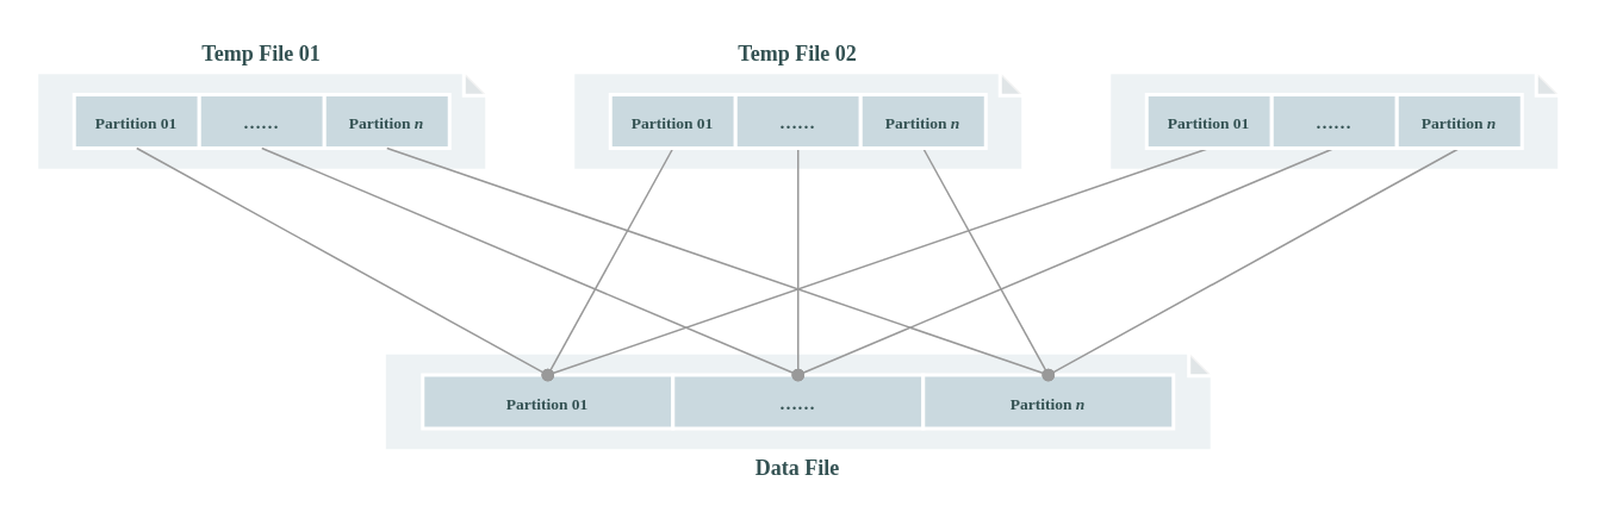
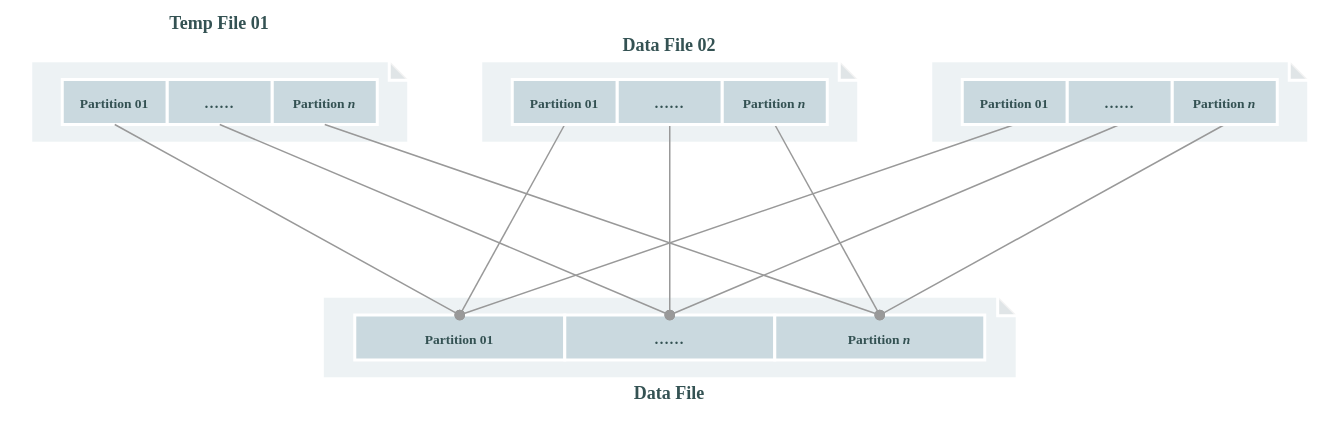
  <mxCell id="0" />
  <mxCell id="1" parent="0" />
  <mxCell id="2" value="" style="shape=note;whiteSpace=wrap;html=1;backgroundOutline=1;darkOpacity=0.05;fontFamily=Tahoma;fontColor=#FFFFFF;strokeColor=#FFFFFF;strokeWidth=2;size=13;rounded=1;fillColor=#EDF2F4;" vertex="1" parent="1"><mxGeometry x="214.38" y="197" width="463.25" height="55" as="geometry" /></mxCell>
  <mxCell id="3" value="&lt;font face=&quot;Tahoma&quot; size=&quot;1&quot;&gt;&lt;b style=&quot;font-size: 9px&quot;&gt;Partition 01&lt;/b&gt;&lt;/font&gt;" style="rounded=0;whiteSpace=wrap;html=1;strokeWidth=2;strokeColor=#FFFFFF;fontSize=11;fontColor=#345253;fillColor=#CAD9DF;" vertex="1" parent="1"><mxGeometry x="236.01" y="209.5" width="140" height="30" as="geometry" /></mxCell>
  <mxCell id="4" value="&lt;font face=&quot;Tahoma&quot; size=&quot;1&quot;&gt;&lt;b&gt;……&lt;/b&gt;&lt;/font&gt;" style="rounded=0;whiteSpace=wrap;html=1;strokeWidth=2;strokeColor=#FFFFFF;fontSize=11;fontColor=#345253;fillColor=#CAD9DF;" vertex="1" parent="1"><mxGeometry x="376.01" y="209.5" width="140" height="30" as="geometry" /></mxCell>
  <mxCell id="5" value="&lt;b style=&quot;font-family: &amp;#34;tahoma&amp;#34; ; font-size: 9px&quot;&gt;Partition&amp;nbsp;&lt;i&gt;n&lt;/i&gt;&lt;/b&gt;" style="rounded=0;whiteSpace=wrap;html=1;strokeWidth=2;strokeColor=#FFFFFF;fontSize=11;fontColor=#345253;fillColor=#CAD9DF;" vertex="1" parent="1"><mxGeometry x="516.01" y="209.5" width="140" height="30" as="geometry" /></mxCell>
  <mxCell id="6" value="" style="group" vertex="1" connectable="0" parent="1"><mxGeometry x="20" y="40" width="252" height="55" as="geometry" /></mxCell>
  <mxCell id="7" value="" style="shape=note;whiteSpace=wrap;html=1;backgroundOutline=1;darkOpacity=0.05;fontFamily=Tahoma;fontColor=#FFFFFF;strokeColor=#FFFFFF;strokeWidth=2;size=13;rounded=1;fillColor=#EDF2F4;" vertex="1" parent="6"><mxGeometry width="252" height="55" as="geometry" /></mxCell>
  <mxCell id="8" value="&lt;font face=&quot;Tahoma&quot; size=&quot;1&quot;&gt;&lt;b style=&quot;font-size: 9px&quot;&gt;Partition 01&lt;/b&gt;&lt;/font&gt;" style="rounded=0;whiteSpace=wrap;html=1;strokeWidth=2;strokeColor=#FFFFFF;fontSize=11;fontColor=#345253;fillColor=#CAD9DF;" vertex="1" parent="6"><mxGeometry x="21" y="12.5" width="70" height="30" as="geometry" /></mxCell>
  <mxCell id="9" value="&lt;font face=&quot;Tahoma&quot; size=&quot;1&quot;&gt;&lt;b&gt;……&lt;/b&gt;&lt;/font&gt;" style="rounded=0;whiteSpace=wrap;html=1;strokeWidth=2;strokeColor=#FFFFFF;fontSize=11;fontColor=#345253;fillColor=#CAD9DF;" vertex="1" parent="6"><mxGeometry x="91" y="12.5" width="70" height="30" as="geometry" /></mxCell>
  <mxCell id="10" value="&lt;b style=&quot;font-family: &amp;#34;tahoma&amp;#34; ; font-size: 9px&quot;&gt;Partition &lt;i&gt;n&lt;/i&gt;&lt;/b&gt;" style="rounded=0;whiteSpace=wrap;html=1;strokeWidth=2;strokeColor=#FFFFFF;fontSize=11;fontColor=#345253;fillColor=#CAD9DF;" vertex="1" parent="6"><mxGeometry x="161" y="12.5" width="70" height="30" as="geometry" /></mxCell>
  <mxCell id="11" value="" style="shape=note;whiteSpace=wrap;html=1;backgroundOutline=1;darkOpacity=0.05;fontFamily=Tahoma;fontColor=#FFFFFF;strokeColor=#FFFFFF;strokeWidth=2;size=13;rounded=1;fillColor=#EDF2F4;" vertex="1" parent="1"><mxGeometry x="320" y="40" width="252" height="55" as="geometry" /></mxCell>
  <mxCell id="12" style="edgeStyle=none;html=1;exitX=0.5;exitY=1;exitDx=0;exitDy=0;entryX=0.5;entryY=0;entryDx=0;entryDy=0;endArrow=oval;endFill=1;strokeColor=#999999;" edge="1" parent="1" source="13" target="3"><mxGeometry relative="1" as="geometry" /></mxCell>
  <mxCell id="13" value="&lt;font face=&quot;Tahoma&quot; size=&quot;1&quot;&gt;&lt;b style=&quot;font-size: 9px&quot;&gt;Partition 01&lt;/b&gt;&lt;/font&gt;" style="rounded=0;whiteSpace=wrap;html=1;strokeWidth=2;strokeColor=#FFFFFF;fontSize=11;fontColor=#345253;fillColor=#CAD9DF;" vertex="1" parent="1"><mxGeometry x="341" y="52.5" width="70" height="30" as="geometry" /></mxCell>
  <mxCell id="14" style="edgeStyle=none;html=1;exitX=0.5;exitY=1;exitDx=0;exitDy=0;entryX=0.5;entryY=0;entryDx=0;entryDy=0;endArrow=oval;endFill=1;strokeColor=#999999;" edge="1" parent="1" source="15" target="4"><mxGeometry relative="1" as="geometry" /></mxCell>
  <mxCell id="15" value="&lt;font face=&quot;Tahoma&quot; size=&quot;1&quot;&gt;&lt;b&gt;……&lt;/b&gt;&lt;/font&gt;" style="rounded=0;whiteSpace=wrap;html=1;strokeWidth=2;strokeColor=#FFFFFF;fontSize=11;fontColor=#345253;fillColor=#CAD9DF;" vertex="1" parent="1"><mxGeometry x="411" y="52.5" width="70" height="30" as="geometry" /></mxCell>
  <mxCell id="16" style="edgeStyle=none;html=1;exitX=0.5;exitY=1;exitDx=0;exitDy=0;entryX=0.5;entryY=0;entryDx=0;entryDy=0;endArrow=oval;endFill=1;strokeColor=#999999;" edge="1" parent="1" source="17" target="5"><mxGeometry relative="1" as="geometry" /></mxCell>
  <mxCell id="17" value="&lt;b style=&quot;font-family: &amp;#34;tahoma&amp;#34; ; font-size: 9px&quot;&gt;Partition &lt;i&gt;n&lt;/i&gt;&lt;/b&gt;" style="rounded=0;whiteSpace=wrap;html=1;strokeWidth=2;strokeColor=#FFFFFF;fontSize=11;fontColor=#345253;fillColor=#CAD9DF;" vertex="1" parent="1"><mxGeometry x="481" y="52.5" width="70" height="30" as="geometry" /></mxCell>
  <mxCell id="18" value="" style="shape=note;whiteSpace=wrap;html=1;backgroundOutline=1;darkOpacity=0.05;fontFamily=Tahoma;fontColor=#FFFFFF;strokeColor=#FFFFFF;strokeWidth=2;size=13;rounded=1;fillColor=#EDF2F4;" vertex="1" parent="1"><mxGeometry x="620" y="40" width="252" height="55" as="geometry" /></mxCell>
  <mxCell id="19" style="edgeStyle=none;html=1;exitX=0.5;exitY=1;exitDx=0;exitDy=0;entryX=0.5;entryY=0;entryDx=0;entryDy=0;endArrow=oval;endFill=1;strokeColor=#999999;" edge="1" parent="1" source="20" target="3"><mxGeometry relative="1" as="geometry" /></mxCell>
  <mxCell id="20" value="&lt;font face=&quot;Tahoma&quot; size=&quot;1&quot;&gt;&lt;b style=&quot;font-size: 9px&quot;&gt;Partition 01&lt;/b&gt;&lt;/font&gt;" style="rounded=0;whiteSpace=wrap;html=1;strokeWidth=2;strokeColor=#FFFFFF;fontSize=11;fontColor=#345253;fillColor=#CAD9DF;" vertex="1" parent="1"><mxGeometry x="641" y="52.5" width="70" height="30" as="geometry" /></mxCell>
  <mxCell id="21" style="edgeStyle=none;html=1;exitX=0.5;exitY=1;exitDx=0;exitDy=0;entryX=0.5;entryY=0;entryDx=0;entryDy=0;endArrow=oval;endFill=1;strokeColor=#999999;" edge="1" parent="1" source="22" target="4"><mxGeometry relative="1" as="geometry" /></mxCell>
  <mxCell id="22" value="&lt;font face=&quot;Tahoma&quot; size=&quot;1&quot;&gt;&lt;b&gt;……&lt;/b&gt;&lt;/font&gt;" style="rounded=0;whiteSpace=wrap;html=1;strokeWidth=2;strokeColor=#FFFFFF;fontSize=11;fontColor=#345253;fillColor=#CAD9DF;" vertex="1" parent="1"><mxGeometry x="711" y="52.5" width="70" height="30" as="geometry" /></mxCell>
  <mxCell id="23" style="edgeStyle=none;html=1;exitX=0.5;exitY=1;exitDx=0;exitDy=0;entryX=0.5;entryY=0;entryDx=0;entryDy=0;endArrow=oval;endFill=1;strokeColor=#999999;" edge="1" parent="1" source="24" target="5"><mxGeometry relative="1" as="geometry" /></mxCell>
  <mxCell id="24" value="&lt;b style=&quot;font-family: &amp;#34;tahoma&amp;#34; ; font-size: 9px&quot;&gt;Partition &lt;i&gt;n&lt;/i&gt;&lt;/b&gt;" style="rounded=0;whiteSpace=wrap;html=1;strokeWidth=2;strokeColor=#FFFFFF;fontSize=11;fontColor=#345253;fillColor=#CAD9DF;" vertex="1" parent="1"><mxGeometry x="781" y="52.5" width="70" height="30" as="geometry" /></mxCell>
  <mxCell id="25" style="edgeStyle=none;html=1;exitX=0.5;exitY=1;exitDx=0;exitDy=0;entryX=0.5;entryY=0;entryDx=0;entryDy=0;endArrow=oval;endFill=1;strokeColor=#999999;" edge="1" parent="1" source="8" target="3"><mxGeometry relative="1" as="geometry" /></mxCell>
  <mxCell id="26" style="edgeStyle=none;html=1;exitX=0.5;exitY=1;exitDx=0;exitDy=0;entryX=0.5;entryY=0;entryDx=0;entryDy=0;endArrow=oval;endFill=1;strokeColor=#999999;" edge="1" parent="1" source="9" target="4"><mxGeometry relative="1" as="geometry" /></mxCell>
  <mxCell id="27" style="edgeStyle=none;html=1;exitX=0.5;exitY=1;exitDx=0;exitDy=0;entryX=0.5;entryY=0;entryDx=0;entryDy=0;endArrow=oval;endFill=1;strokeColor=#999999;" edge="1" parent="1" source="10" target="5"><mxGeometry relative="1" as="geometry" /></mxCell>
- <mxCell id="28" value="&lt;font face=&quot;Tahoma&quot; color=&quot;#345253&quot;&gt;&lt;b&gt;Temp File 01&lt;/b&gt;&lt;/font&gt;" style="text;html=1;strokeColor=none;fillColor=none;align=center;verticalAlign=middle;whiteSpace=wrap;rounded=0;" vertex="1" parent="1"><mxGeometry x="103" y="20" width="86" height="20" as="geometry" /></mxCell>
- <mxCell id="29" value="&lt;font face=&quot;Tahoma&quot; color=&quot;#345253&quot;&gt;&lt;b&gt;Temp File 02&lt;/b&gt;&lt;/font&gt;" style="text;html=1;strokeColor=none;fillColor=none;align=center;verticalAlign=middle;whiteSpace=wrap;rounded=0;" vertex="1" parent="1"><mxGeometry x="403.01" y="20" width="86" height="20" as="geometry" /></mxCell>
+ <mxCell id="28" value="&lt;font face=&quot;Tahoma&quot; color=&quot;#345253&quot;&gt;&lt;b&gt;Temp File 01&lt;/b&gt;&lt;/font&gt;" style="text;html=1;strokeColor=none;fillColor=none;align=center;verticalAlign=middle;whiteSpace=wrap;rounded=0;" vertex="1" parent="1"><mxGeometry x="103" y="5" width="86" height="20" as="geometry" /></mxCell>
+ <mxCell id="29" value="&lt;font face=&quot;Tahoma&quot; color=&quot;#345253&quot;&gt;&lt;b&gt;Data File 02&lt;/b&gt;&lt;/font&gt;" style="text;html=1;strokeColor=none;fillColor=none;align=center;verticalAlign=middle;whiteSpace=wrap;rounded=0;" vertex="1" parent="1"><mxGeometry x="403.01" y="20" width="86" height="20" as="geometry" /></mxCell>
  <mxCell id="30" value="&lt;font face=&quot;Tahoma&quot; color=&quot;#345253&quot;&gt;&lt;b&gt;Data File&lt;/b&gt;&lt;/font&gt;" style="text;html=1;strokeColor=none;fillColor=none;align=center;verticalAlign=middle;whiteSpace=wrap;rounded=0;" vertex="1" parent="1"><mxGeometry x="403" y="252" width="86" height="20" as="geometry" /></mxCell>
